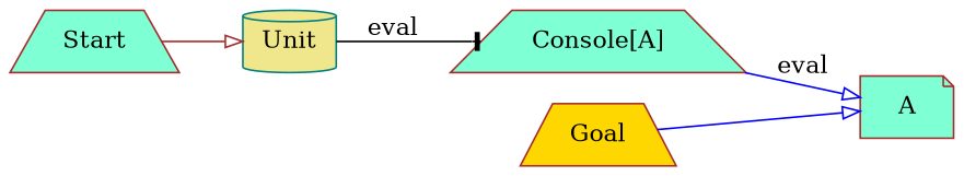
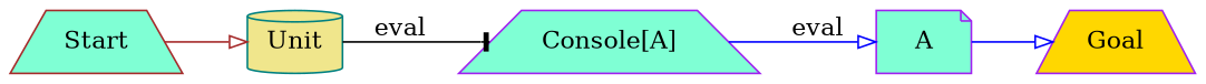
  digraph {
    rankdir=LR
    node [color=brown fillcolor=aquamarine shape=trapezium style=filled]
    edge [arrowhead=onormal color=blue]
    Start
    Unit [color=teal fillcolor=khaki shape=cylinder]
-   n3 [label="Console[A]"]
-   Goal [fillcolor=gold]
-   A [shape=note]
+   n3 [color=purple label="Console[A]"]
+   Goal [color=purple fillcolor=gold]
+   A [color=purple shape=note]
    Start -> Unit [color=brown]
    Unit -> n3 [arrowhead=tee color=black label=eval]
    n3 -> A [label=eval]
-   Goal -> A
+   A -> Goal
  }
